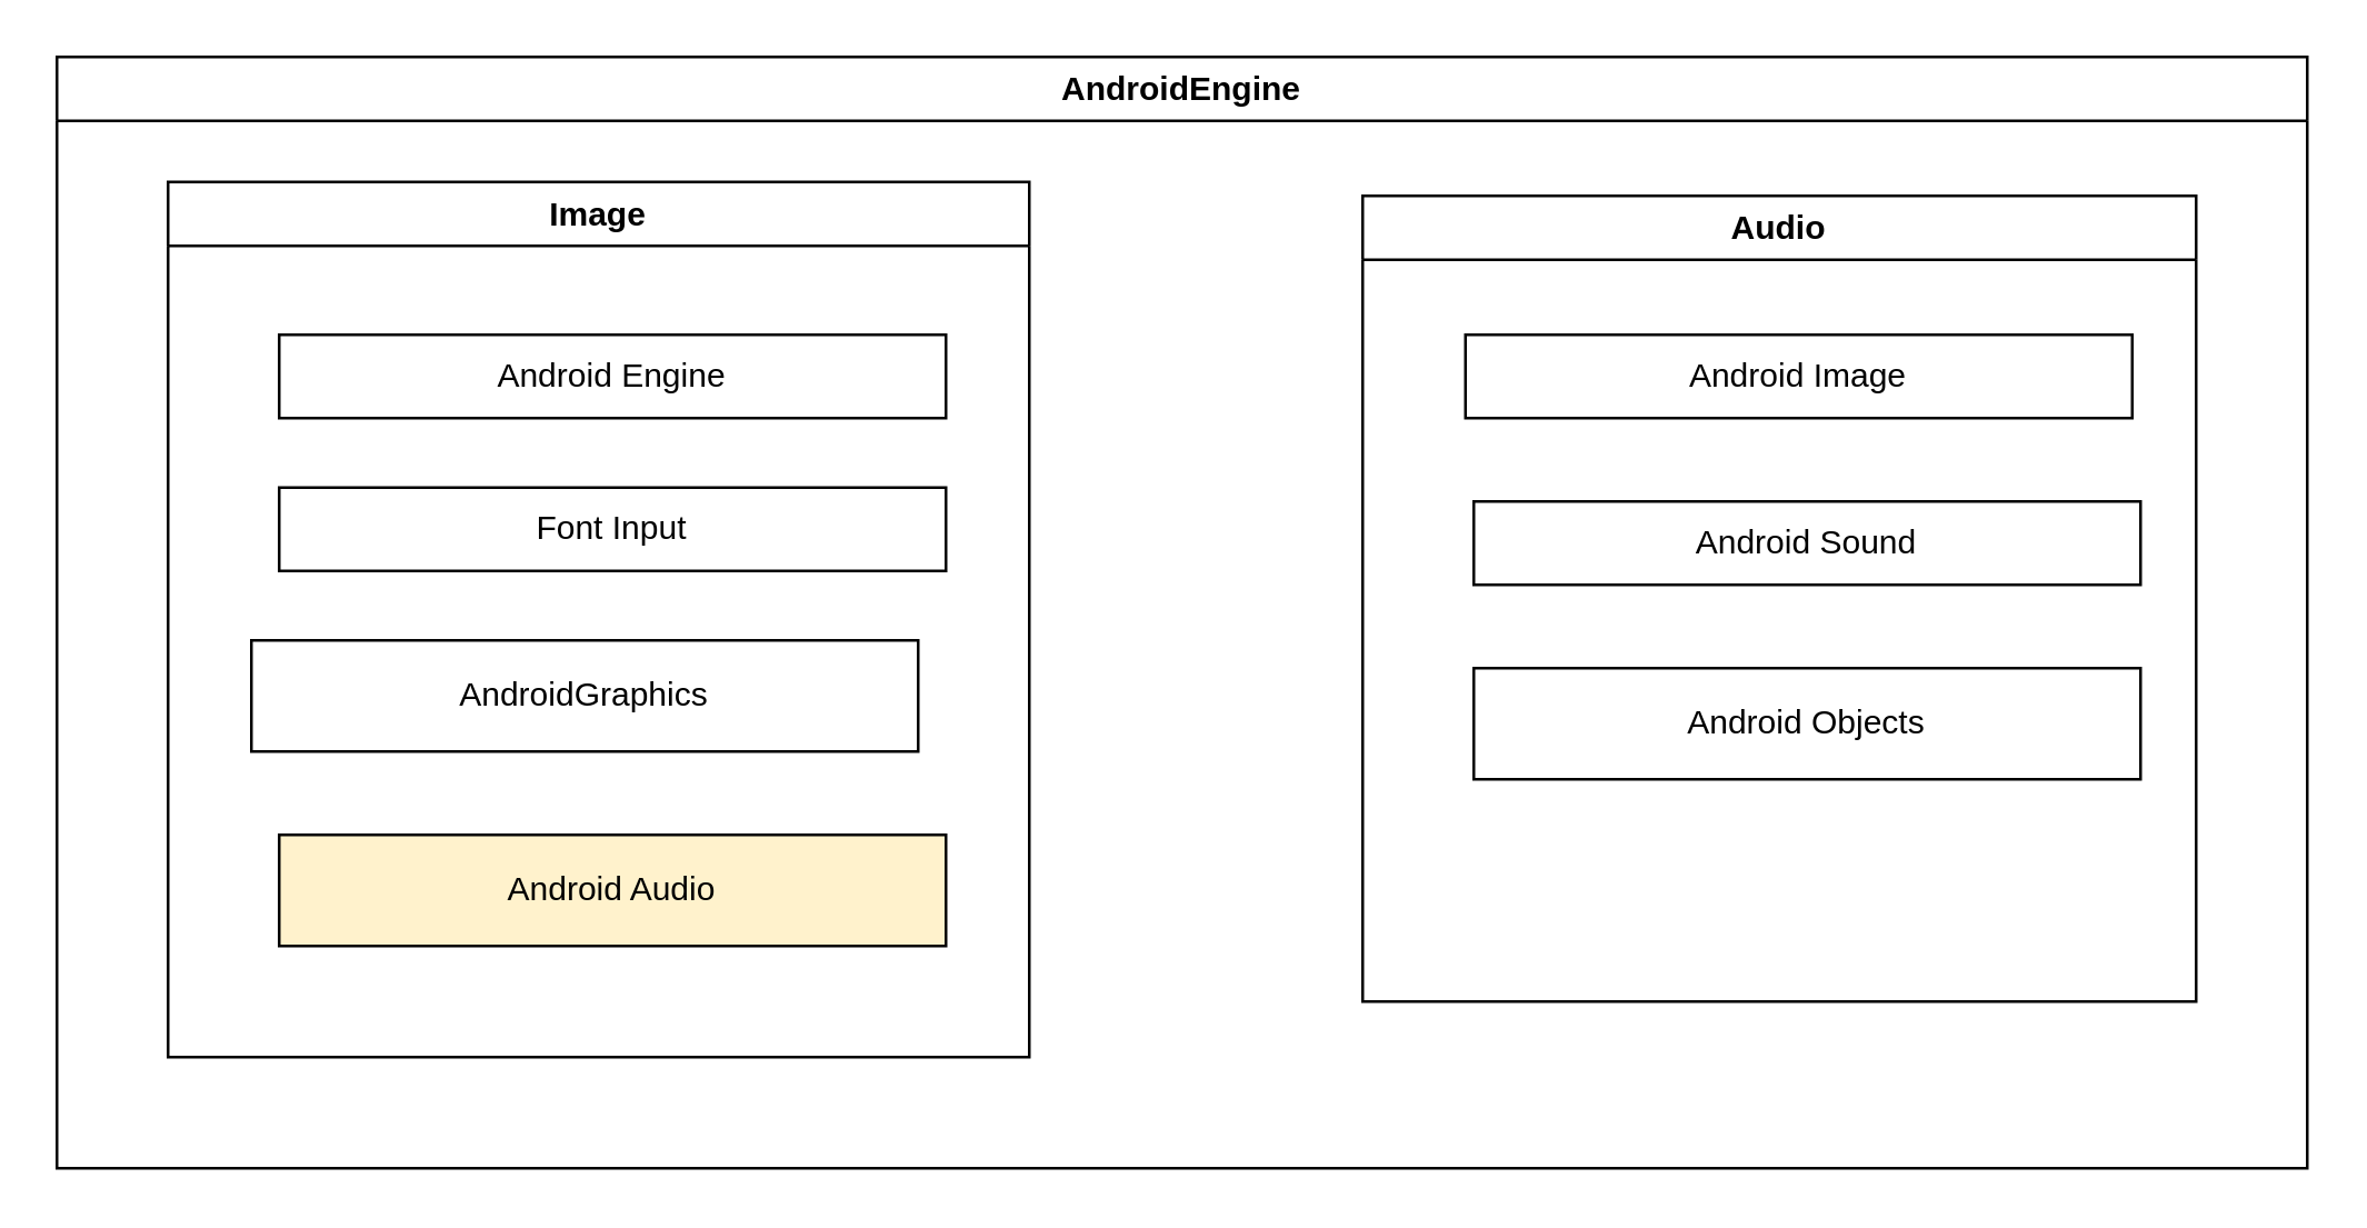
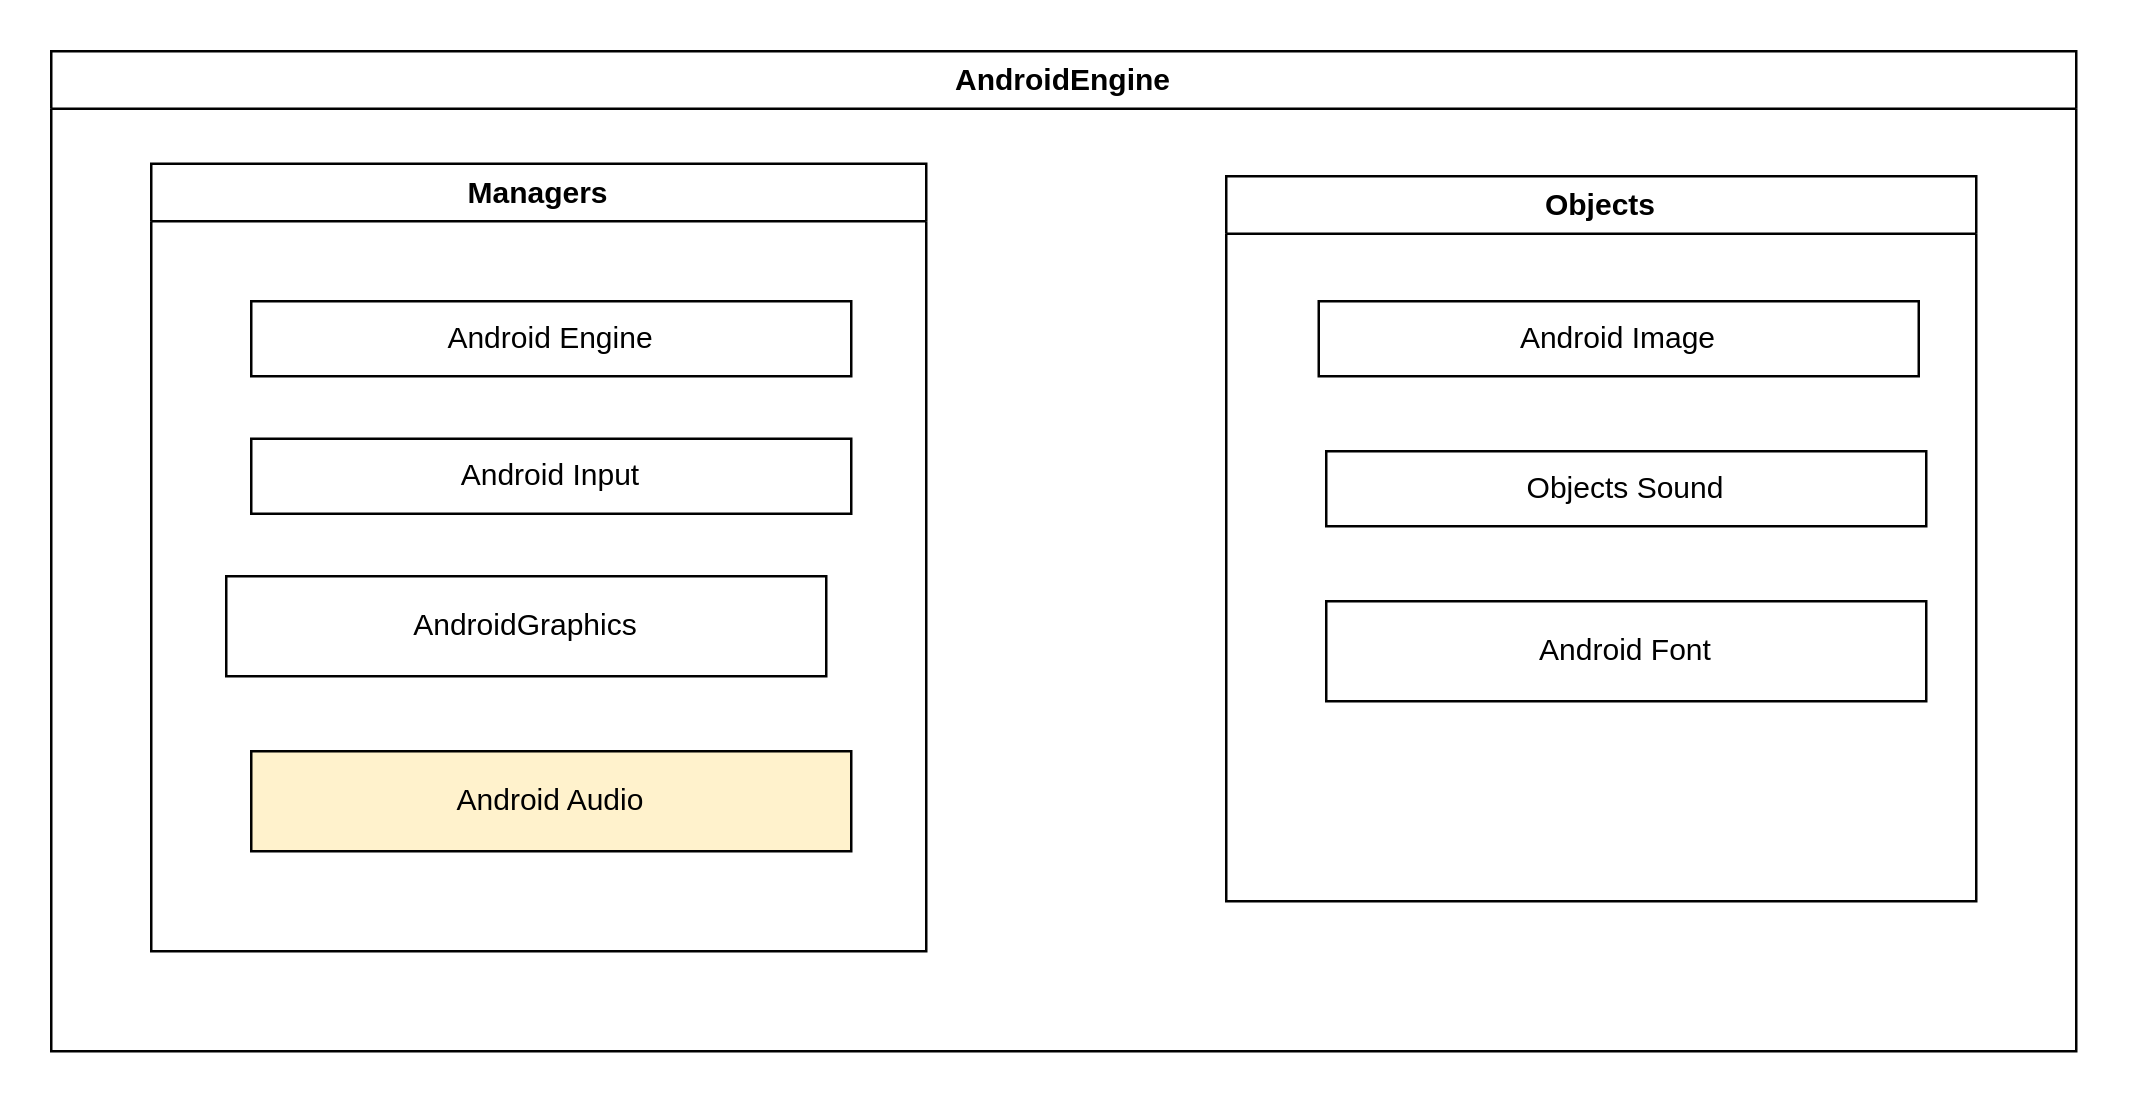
  <mxCell id="0" />
  <mxCell id="1" parent="0" />
  <mxCell id="2" value="AndroidEngine" style="swimlane;whiteSpace=wrap;html=1;swimlaneLine=1;" vertex="1" parent="1"><mxGeometry x="20" y="20" width="810" height="400" as="geometry" /></mxCell>
- <mxCell id="3" value="Audio" style="swimlane;whiteSpace=wrap;html=1;" vertex="1" parent="2"><mxGeometry x="470" y="50" width="300" height="290" as="geometry" /></mxCell>
+ <mxCell id="3" value="Objects" style="swimlane;whiteSpace=wrap;html=1;" vertex="1" parent="2"><mxGeometry x="470" y="50" width="300" height="290" as="geometry" /></mxCell>
  <mxCell id="4" value="Android Image" style="rounded=0;whiteSpace=wrap;html=1;" vertex="1" parent="3"><mxGeometry x="37" y="50" width="240" height="30" as="geometry" /></mxCell>
- <mxCell id="5" value="Android Objects" style="rounded=0;whiteSpace=wrap;html=1;" vertex="1" parent="3"><mxGeometry x="40" y="170" width="240" height="40" as="geometry" /></mxCell>
- <mxCell id="6" value="Android Sound" style="rounded=0;whiteSpace=wrap;html=1;" vertex="1" parent="3"><mxGeometry x="40" y="110" width="240" height="30" as="geometry" /></mxCell>
- <mxCell id="7" value="Image" style="swimlane;whiteSpace=wrap;html=1;" vertex="1" parent="2"><mxGeometry x="40" y="45" width="310" height="315" as="geometry" /></mxCell>
+ <mxCell id="5" value="Android Font" style="rounded=0;whiteSpace=wrap;html=1;" vertex="1" parent="3"><mxGeometry x="40" y="170" width="240" height="40" as="geometry" /></mxCell>
+ <mxCell id="6" value="Objects Sound" style="rounded=0;whiteSpace=wrap;html=1;" vertex="1" parent="3"><mxGeometry x="40" y="110" width="240" height="30" as="geometry" /></mxCell>
+ <mxCell id="7" value="Managers" style="swimlane;whiteSpace=wrap;html=1;" vertex="1" parent="2"><mxGeometry x="40" y="45" width="310" height="315" as="geometry" /></mxCell>
  <mxCell id="8" value="Android Engine" style="rounded=0;whiteSpace=wrap;html=1;" vertex="1" parent="7"><mxGeometry x="40" y="55" width="240" height="30" as="geometry" /></mxCell>
  <mxCell id="9" value="AndroidGraphics" style="rounded=0;whiteSpace=wrap;html=1;" vertex="1" parent="7"><mxGeometry x="30" y="165" width="240" height="40" as="geometry" /></mxCell>
- <mxCell id="10" value="Font Input" style="rounded=0;whiteSpace=wrap;html=1;" vertex="1" parent="7"><mxGeometry x="40" y="110" width="240" height="30" as="geometry" /></mxCell>
+ <mxCell id="10" value="Android Input" style="rounded=0;whiteSpace=wrap;html=1;" vertex="1" parent="7"><mxGeometry x="40" y="110" width="240" height="30" as="geometry" /></mxCell>
  <mxCell id="11" value="Android Audio" style="rounded=0;whiteSpace=wrap;html=1;fillColor=#fff2cc;" vertex="1" parent="7"><mxGeometry x="40" y="235" width="240" height="40" as="geometry" /></mxCell>
